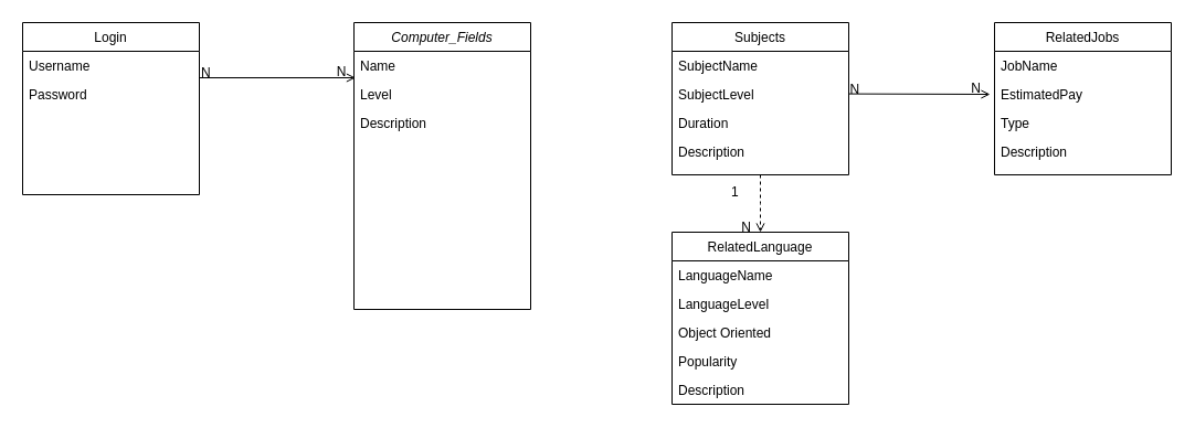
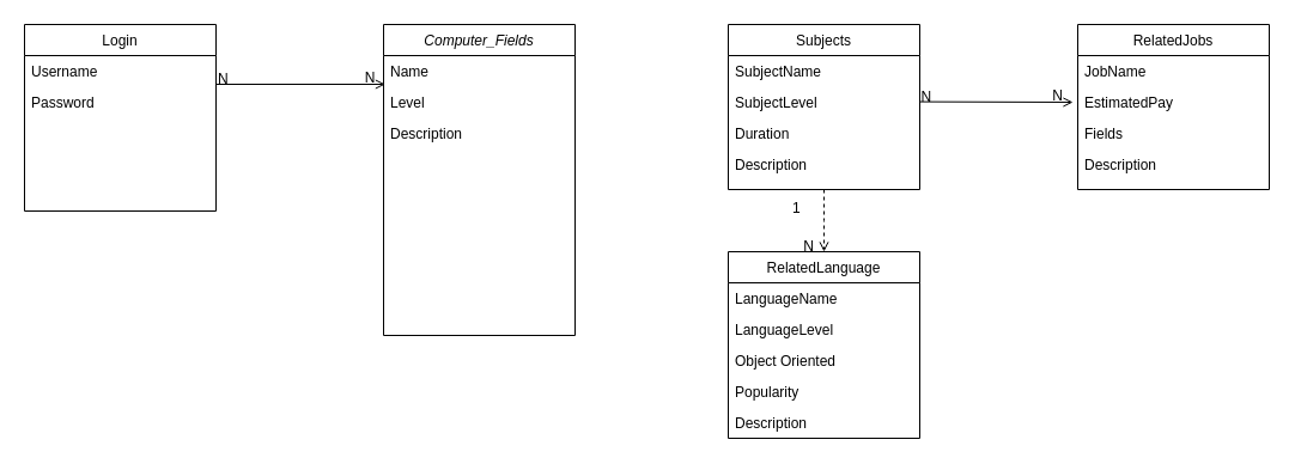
  <mxCell id="0" />
  <mxCell id="1" parent="0" />
  <mxCell id="2" value="Computer_Fields" style="swimlane;fontStyle=2;align=center;verticalAlign=top;childLayout=stackLayout;horizontal=1;startSize=26;horizontalStack=0;resizeParent=1;resizeLast=0;collapsible=1;marginBottom=0;rounded=0;shadow=0;strokeWidth=1;" parent="1" vertex="1"><mxGeometry y="20" width="160" height="260" as="geometry" x="320"><mxRectangle x="230" y="140" width="160" height="26" as="alternateBounds" /></mxGeometry></mxCell>
  <mxCell id="3" value="Name" style="text;align=left;verticalAlign=top;spacingLeft=4;spacingRight=4;overflow=hidden;rotatable=0;points=[[0,0.5],[1,0.5]];portConstraint=eastwest;" parent="2" vertex="1"><mxGeometry y="26" width="160" height="26" as="geometry" /></mxCell>
  <mxCell id="4" value="Level" style="text;align=left;verticalAlign=top;spacingLeft=4;spacingRight=4;overflow=hidden;rotatable=0;points=[[0,0.5],[1,0.5]];portConstraint=eastwest;rounded=0;shadow=0;html=0;" parent="2" vertex="1"><mxGeometry y="52" width="160" height="26" as="geometry" /></mxCell>
  <mxCell id="5" value="Description" style="text;align=left;verticalAlign=top;spacingLeft=4;spacingRight=4;overflow=hidden;rotatable=0;points=[[0,0.5],[1,0.5]];portConstraint=eastwest;rounded=0;shadow=0;html=0;" parent="2" vertex="1"><mxGeometry y="78" width="160" height="26" as="geometry" /></mxCell>
  <mxCell id="6" value="Subjects" style="swimlane;fontStyle=0;align=center;verticalAlign=top;childLayout=stackLayout;horizontal=1;startSize=26;horizontalStack=0;resizeParent=1;resizeLast=0;collapsible=1;marginBottom=0;rounded=0;shadow=0;strokeWidth=1;" parent="1" vertex="1"><mxGeometry x="608" y="20" width="160" height="138" as="geometry"><mxRectangle x="550" y="140" width="160" height="26" as="alternateBounds" /></mxGeometry></mxCell>
  <mxCell id="7" value="SubjectName" style="text;align=left;verticalAlign=top;spacingLeft=4;spacingRight=4;overflow=hidden;rotatable=0;points=[[0,0.5],[1,0.5]];portConstraint=eastwest;" parent="6" vertex="1"><mxGeometry y="26" width="160" height="26" as="geometry" /></mxCell>
  <mxCell id="8" value="SubjectLevel" style="text;align=left;verticalAlign=top;spacingLeft=4;spacingRight=4;overflow=hidden;rotatable=0;points=[[0,0.5],[1,0.5]];portConstraint=eastwest;rounded=0;shadow=0;html=0;" parent="6" vertex="1"><mxGeometry y="52" width="160" height="26" as="geometry" /></mxCell>
  <mxCell id="9" value="Duration" style="text;align=left;verticalAlign=top;spacingLeft=4;spacingRight=4;overflow=hidden;rotatable=0;points=[[0,0.5],[1,0.5]];portConstraint=eastwest;rounded=0;shadow=0;html=0;" parent="6" vertex="1"><mxGeometry y="78" width="160" height="26" as="geometry" /></mxCell>
  <mxCell id="10" value="Description" style="text;align=left;verticalAlign=top;spacingLeft=4;spacingRight=4;overflow=hidden;rotatable=0;points=[[0,0.5],[1,0.5]];portConstraint=eastwest;rounded=0;shadow=0;html=0;" parent="6" vertex="1"><mxGeometry y="104" width="160" height="26" as="geometry" /></mxCell>
  <mxCell id="11" value="RelatedLanguage" style="swimlane;fontStyle=0;align=center;verticalAlign=top;childLayout=stackLayout;horizontal=1;startSize=26;horizontalStack=0;resizeParent=1;resizeLast=0;collapsible=1;marginBottom=0;rounded=0;shadow=0;strokeWidth=1;" parent="1" vertex="1"><mxGeometry x="608" y="210" width="160" height="156" as="geometry"><mxRectangle x="550" y="140" width="160" height="26" as="alternateBounds" /></mxGeometry></mxCell>
  <mxCell id="12" value="LanguageName" style="text;align=left;verticalAlign=top;spacingLeft=4;spacingRight=4;overflow=hidden;rotatable=0;points=[[0,0.5],[1,0.5]];portConstraint=eastwest;" parent="11" vertex="1"><mxGeometry y="26" width="160" height="26" as="geometry" /></mxCell>
  <mxCell id="13" value="LanguageLevel" style="text;align=left;verticalAlign=top;spacingLeft=4;spacingRight=4;overflow=hidden;rotatable=0;points=[[0,0.5],[1,0.5]];portConstraint=eastwest;rounded=0;shadow=0;html=0;" parent="11" vertex="1"><mxGeometry y="52" width="160" height="26" as="geometry" /></mxCell>
  <mxCell id="14" value="Object Oriented" style="text;align=left;verticalAlign=top;spacingLeft=4;spacingRight=4;overflow=hidden;rotatable=0;points=[[0,0.5],[1,0.5]];portConstraint=eastwest;rounded=0;shadow=0;html=0;" parent="11" vertex="1"><mxGeometry y="78" width="160" height="26" as="geometry" /></mxCell>
  <mxCell id="15" value="Popularity" style="text;align=left;verticalAlign=top;spacingLeft=4;spacingRight=4;overflow=hidden;rotatable=0;points=[[0,0.5],[1,0.5]];portConstraint=eastwest;rounded=0;shadow=0;html=0;" parent="11" vertex="1"><mxGeometry y="104" width="160" height="26" as="geometry" /></mxCell>
  <mxCell id="16" value="Description" style="text;align=left;verticalAlign=top;spacingLeft=4;spacingRight=4;overflow=hidden;rotatable=0;points=[[0,0.5],[1,0.5]];portConstraint=eastwest;" parent="11" vertex="1"><mxGeometry y="130" width="160" height="26" as="geometry" /></mxCell>
  <mxCell id="17" value="" style="endArrow=open;shadow=0;strokeWidth=1;rounded=0;endFill=1;edgeStyle=elbowEdgeStyle;elbow=vertical;entryX=0.5;entryY=0;entryDx=0;entryDy=0;exitX=0.5;exitY=1;exitDx=0;exitDy=0;dashed=1;" parent="1" source="6" target="11" edge="1"><mxGeometry x="0.5" y="41" relative="1" as="geometry"><mxPoint x="688" y="184" as="sourcePoint" /><mxPoint x="778" y="260" as="targetPoint" /><mxPoint x="-40" y="32" as="offset" /></mxGeometry></mxCell>
  <mxCell id="18" value="1" style="resizable=0;align=left;verticalAlign=bottom;labelBackgroundColor=none;fontSize=12;" parent="17" connectable="0" vertex="1"><mxGeometry x="-1" relative="1" as="geometry"><mxPoint x="-28" y="24" as="offset" /></mxGeometry></mxCell>
  <mxCell id="19" value="N" style="resizable=0;align=right;verticalAlign=bottom;labelBackgroundColor=none;fontSize=12;" parent="17" connectable="0" vertex="1"><mxGeometry x="1" relative="1" as="geometry"><mxPoint x="-7" y="4" as="offset" /></mxGeometry></mxCell>
  <mxCell id="20" value="RelatedJobs" style="swimlane;fontStyle=0;align=center;verticalAlign=top;childLayout=stackLayout;horizontal=1;startSize=26;horizontalStack=0;resizeParent=1;resizeLast=0;collapsible=1;marginBottom=0;rounded=0;shadow=0;strokeWidth=1;" parent="1" vertex="1"><mxGeometry x="900" y="20" width="160" height="138" as="geometry"><mxRectangle x="550" y="140" width="160" height="26" as="alternateBounds" /></mxGeometry></mxCell>
  <mxCell id="21" value="JobName" style="text;align=left;verticalAlign=top;spacingLeft=4;spacingRight=4;overflow=hidden;rotatable=0;points=[[0,0.5],[1,0.5]];portConstraint=eastwest;" parent="20" vertex="1"><mxGeometry y="26" width="160" height="26" as="geometry" /></mxCell>
  <mxCell id="22" value="EstimatedPay" style="text;align=left;verticalAlign=top;spacingLeft=4;spacingRight=4;overflow=hidden;rotatable=0;points=[[0,0.5],[1,0.5]];portConstraint=eastwest;rounded=0;shadow=0;html=0;" parent="20" vertex="1"><mxGeometry y="52" width="160" height="26" as="geometry" /></mxCell>
- <mxCell id="23" value="Type" style="text;align=left;verticalAlign=top;spacingLeft=4;spacingRight=4;overflow=hidden;rotatable=0;points=[[0,0.5],[1,0.5]];portConstraint=eastwest;rounded=0;shadow=0;html=0;" parent="20" vertex="1"><mxGeometry y="78" width="160" height="26" as="geometry" /></mxCell>
+ <mxCell id="23" value="Fields" style="text;align=left;verticalAlign=top;spacingLeft=4;spacingRight=4;overflow=hidden;rotatable=0;points=[[0,0.5],[1,0.5]];portConstraint=eastwest;rounded=0;shadow=0;html=0;" parent="20" vertex="1"><mxGeometry y="78" width="160" height="26" as="geometry" /></mxCell>
  <mxCell id="24" value="Description" style="text;align=left;verticalAlign=top;spacingLeft=4;spacingRight=4;overflow=hidden;rotatable=0;points=[[0,0.5],[1,0.5]];portConstraint=eastwest;rounded=0;shadow=0;html=0;" parent="20" vertex="1"><mxGeometry y="104" width="160" height="26" as="geometry" /></mxCell>
  <mxCell id="25" value="" style="endArrow=open;shadow=0;strokeWidth=1;rounded=0;endFill=1;edgeStyle=elbowEdgeStyle;elbow=vertical;" parent="1" edge="1"><mxGeometry x="0.5" y="41" relative="1" as="geometry"><mxPoint x="768" y="84.587" as="sourcePoint" /><mxPoint x="896" y="84.587" as="targetPoint" /><mxPoint x="-40" y="32" as="offset" /></mxGeometry></mxCell>
  <mxCell id="26" value="N" style="resizable=0;align=left;verticalAlign=bottom;labelBackgroundColor=none;fontSize=12;" parent="25" connectable="0" vertex="1"><mxGeometry x="-1" relative="1" as="geometry"><mxPoint y="4" as="offset" /></mxGeometry></mxCell>
  <mxCell id="27" value="N" style="resizable=0;align=right;verticalAlign=bottom;labelBackgroundColor=none;fontSize=12;" parent="25" connectable="0" vertex="1"><mxGeometry x="1" relative="1" as="geometry"><mxPoint x="-7" y="4" as="offset" /></mxGeometry></mxCell>
  <mxCell id="28" value="Login" style="swimlane;fontStyle=0;align=center;verticalAlign=top;childLayout=stackLayout;horizontal=1;startSize=26;horizontalStack=0;resizeParent=1;resizeLast=0;collapsible=1;marginBottom=0;rounded=0;shadow=0;strokeWidth=1;" vertex="1" parent="1"><mxGeometry x="20" y="20" width="160" height="156" as="geometry"><mxRectangle x="550" y="140" width="160" height="26" as="alternateBounds" /></mxGeometry></mxCell>
  <mxCell id="29" value="Username" style="text;align=left;verticalAlign=top;spacingLeft=4;spacingRight=4;overflow=hidden;rotatable=0;points=[[0,0.5],[1,0.5]];portConstraint=eastwest;" vertex="1" parent="28"><mxGeometry y="26" width="160" height="26" as="geometry" /></mxCell>
  <mxCell id="30" value="Password" style="text;align=left;verticalAlign=top;spacingLeft=4;spacingRight=4;overflow=hidden;rotatable=0;points=[[0,0.5],[1,0.5]];portConstraint=eastwest;rounded=0;shadow=0;html=0;" vertex="1" parent="28"><mxGeometry y="52" width="160" height="26" as="geometry" /></mxCell>
  <mxCell id="31" value="" style="endArrow=open;shadow=0;strokeWidth=1;rounded=0;endFill=1;edgeStyle=elbowEdgeStyle;elbow=vertical;entryX=0.009;entryY=0.915;entryDx=0;entryDy=0;entryPerimeter=0;" edge="1" parent="1" target="3"><mxGeometry x="0.5" y="41" relative="1" as="geometry"><mxPoint x="180" y="70" as="sourcePoint" /><mxPoint x="308" y="70" as="targetPoint" /><mxPoint x="-40" y="32" as="offset" /></mxGeometry></mxCell>
  <mxCell id="32" value="N" style="resizable=0;align=left;verticalAlign=bottom;labelBackgroundColor=none;fontSize=12;" connectable="0" vertex="1" parent="31"><mxGeometry x="-1" relative="1" as="geometry"><mxPoint y="4" as="offset" /></mxGeometry></mxCell>
  <mxCell id="33" value="N" style="resizable=0;align=right;verticalAlign=bottom;labelBackgroundColor=none;fontSize=12;" connectable="0" vertex="1" parent="31"><mxGeometry x="1" relative="1" as="geometry"><mxPoint x="-7" y="4" as="offset" /></mxGeometry></mxCell>
